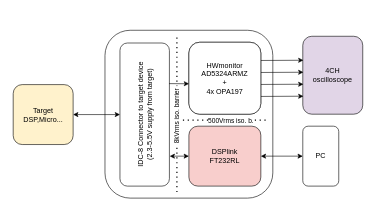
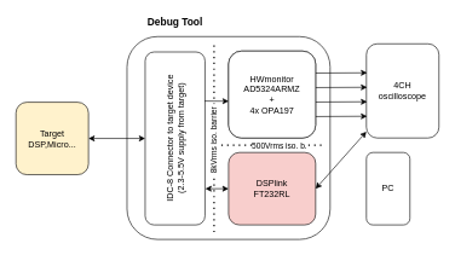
  <mxCell id="0" />
  <mxCell id="1" parent="0" />
  <mxCell id="2" value="" style="rounded=1;whiteSpace=wrap;html=1;" vertex="1" parent="1"><mxGeometry x="174" y="50" width="280" height="280" as="geometry" /></mxCell>
  <mxCell id="3" value="HWmonitor&lt;br&gt;AD5324ARMZ&lt;br&gt;+&lt;br&gt;4x OPA197" style="rounded=1;whiteSpace=wrap;html=1;" vertex="1" parent="1"><mxGeometry x="314" y="70" width="120" height="120" as="geometry" /></mxCell>
  <mxCell id="4" value="DSPlink&lt;br&gt;FT232RL" style="rounded=1;whiteSpace=wrap;html=1;fillColor=#f8cecc;" vertex="1" parent="1"><mxGeometry x="314" y="210" width="120" height="100" as="geometry" /></mxCell>
  <mxCell id="5" value="IDC-8 Connector to target device&lt;br&gt;(2.3-5.5V supply from target)" style="rounded=1;whiteSpace=wrap;html=1;rotation=-90;" vertex="1" parent="1"><mxGeometry x="120.88" y="149.38" width="238.75" height="82.5" as="geometry" /></mxCell>
  <mxCell id="6" value="" style="endArrow=classic;html=1;entryX=0.002;entryY=0.577;entryDx=0;entryDy=0;entryPerimeter=0;" edge="1" parent="1" target="3"><mxGeometry width="50" height="50" relative="1" as="geometry"><mxPoint x="281" y="139" as="sourcePoint" /><mxPoint x="414" y="160" as="targetPoint" /></mxGeometry></mxCell>
  <mxCell id="7" value="" style="endArrow=classic;startArrow=classic;html=1;entryX=0;entryY=0.5;entryDx=0;entryDy=0;" edge="1" parent="1" target="4"><mxGeometry width="50" height="50" relative="1" as="geometry"><mxPoint x="282" y="260" as="sourcePoint" /><mxPoint x="414" y="160" as="targetPoint" /></mxGeometry></mxCell>
- <mxCell id="8" value="4CH &lt;br&gt;oscilloscope" style="rounded=1;whiteSpace=wrap;html=1;fillColor=#e1d5e7;" vertex="1" parent="1"><mxGeometry x="504" y="60" width="100" height="130" as="geometry" /></mxCell>
+ <mxCell id="8" value="4CH &lt;br&gt;oscilloscope" style="rounded=1;whiteSpace=wrap;html=1;" vertex="1" parent="1"><mxGeometry x="504" y="60" width="100" height="130" as="geometry" /></mxCell>
  <mxCell id="9" value="PC" style="rounded=1;whiteSpace=wrap;html=1;" vertex="1" parent="1"><mxGeometry x="504" y="210" width="60" height="100" as="geometry" /></mxCell>
  <mxCell id="10" value="" style="endArrow=classic;html=1;exitX=0.99;exitY=0.58;exitDx=0;exitDy=0;exitPerimeter=0;" edge="1" parent="1"><mxGeometry width="50" height="50" relative="1" as="geometry"><mxPoint x="434" y="160.4" as="sourcePoint" /><mxPoint x="505" y="160" as="targetPoint" /></mxGeometry></mxCell>
  <mxCell id="11" value="" style="endArrow=classic;html=1;exitX=0.99;exitY=0.58;exitDx=0;exitDy=0;exitPerimeter=0;" edge="1" parent="1"><mxGeometry width="50" height="50" relative="1" as="geometry"><mxPoint x="434" y="120.4" as="sourcePoint" /><mxPoint x="505" y="120" as="targetPoint" /></mxGeometry></mxCell>
  <mxCell id="12" value="" style="endArrow=classic;html=1;exitX=0.99;exitY=0.58;exitDx=0;exitDy=0;exitPerimeter=0;" edge="1" parent="1"><mxGeometry width="50" height="50" relative="1" as="geometry"><mxPoint x="434" y="100.4" as="sourcePoint" /><mxPoint x="505" y="100" as="targetPoint" /></mxGeometry></mxCell>
  <mxCell id="13" value="" style="endArrow=classic;html=1;exitX=0.99;exitY=0.58;exitDx=0;exitDy=0;exitPerimeter=0;" edge="1" parent="1"><mxGeometry width="50" height="50" relative="1" as="geometry"><mxPoint x="434" y="140.4" as="sourcePoint" /><mxPoint x="505" y="140" as="targetPoint" /></mxGeometry></mxCell>
- <mxCell id="14" value="" style="endArrow=classic;startArrow=classic;html=1;entryX=0;entryY=0.5;entryDx=0;entryDy=0;exitX=1;exitY=0.5;exitDx=0;exitDy=0;" edge="1" parent="1" source="4" target="9"><mxGeometry width="50" height="50" relative="1" as="geometry"><mxPoint x="444" y="260" as="sourcePoint" /><mxPoint x="354" y="266.6" as="targetPoint" /></mxGeometry></mxCell>
+ <mxCell id="14" value="" style="endArrow=classic;startArrow=classic;html=1;exitX=1;exitY=0.5;exitDx=0;exitDy=0;" edge="1" parent="1" source="4" target="8"><mxGeometry width="50" height="50" relative="1" as="geometry"><mxPoint x="444" y="260" as="sourcePoint" /><mxPoint x="354" y="266.6" as="targetPoint" /></mxGeometry></mxCell>
  <mxCell id="15" value="" style="endArrow=none;dashed=1;html=1;dashPattern=1 3;strokeWidth=2;" edge="1" parent="1"><mxGeometry width="50" height="50" relative="1" as="geometry"><mxPoint x="294" y="320" as="sourcePoint" /><mxPoint x="294" y="60" as="targetPoint" /></mxGeometry></mxCell>
  <mxCell id="16" value="&amp;nbsp;8kVrms iso. barrier&amp;nbsp;" style="edgeLabel;html=1;align=center;verticalAlign=middle;resizable=0;points=[];rotation=-90;" vertex="1" connectable="0" parent="15"><mxGeometry x="-0.801" y="2" relative="1" as="geometry"><mxPoint x="2" y="-99.29" as="offset" /></mxGeometry></mxCell>
  <mxCell id="17" value="Target&lt;br&gt;DSP,Micro..." style="rounded=1;whiteSpace=wrap;html=1;fillColor=#fff2cc;" vertex="1" parent="1"><mxGeometry x="20.88" y="140.63" width="100" height="100" as="geometry" /></mxCell>
  <mxCell id="18" value="" style="endArrow=classic;startArrow=classic;html=1;exitX=1;exitY=0.5;exitDx=0;exitDy=0;entryX=0.5;entryY=0;entryDx=0;entryDy=0;" edge="1" parent="1" source="17" target="5"><mxGeometry width="50" height="50" relative="1" as="geometry"><mxPoint x="234" y="250" as="sourcePoint" /><mxPoint x="284" y="200" as="targetPoint" /></mxGeometry></mxCell>
  <mxCell id="19" value="" style="endArrow=none;dashed=1;html=1;dashPattern=1 3;strokeWidth=2;" edge="1" parent="1"><mxGeometry width="50" height="50" relative="1" as="geometry"><mxPoint x="304" y="200" as="sourcePoint" /><mxPoint x="444" y="200" as="targetPoint" /></mxGeometry></mxCell>
  <mxCell id="20" value="500Vrms iso. b." style="edgeLabel;html=1;align=center;verticalAlign=middle;resizable=0;points=[];" vertex="1" connectable="0" parent="19"><mxGeometry x="0.207" relative="1" as="geometry"><mxPoint x="-4.44" as="offset" /></mxGeometry></mxCell>
+ <mxCell id="21" value="&lt;font style=&quot;font-size: 14px&quot;&gt;&lt;b&gt;Debug Tool&lt;/b&gt;&lt;/font&gt;" style="text;html=1;align=center;verticalAlign=middle;resizable=0;points=[];autosize=1;" vertex="1" parent="1"><mxGeometry x="195.25" y="20" width="90" height="20" as="geometry" /></mxCell>
  <mxCell id="22" value="HWmonitor&lt;br&gt;AD5324ARMZ&lt;br&gt;+&lt;br&gt;4x OPA197" style="rounded=1;whiteSpace=wrap;html=1;" vertex="1" parent="1"><mxGeometry x="314" y="70" width="120" height="120" as="geometry" /></mxCell>
